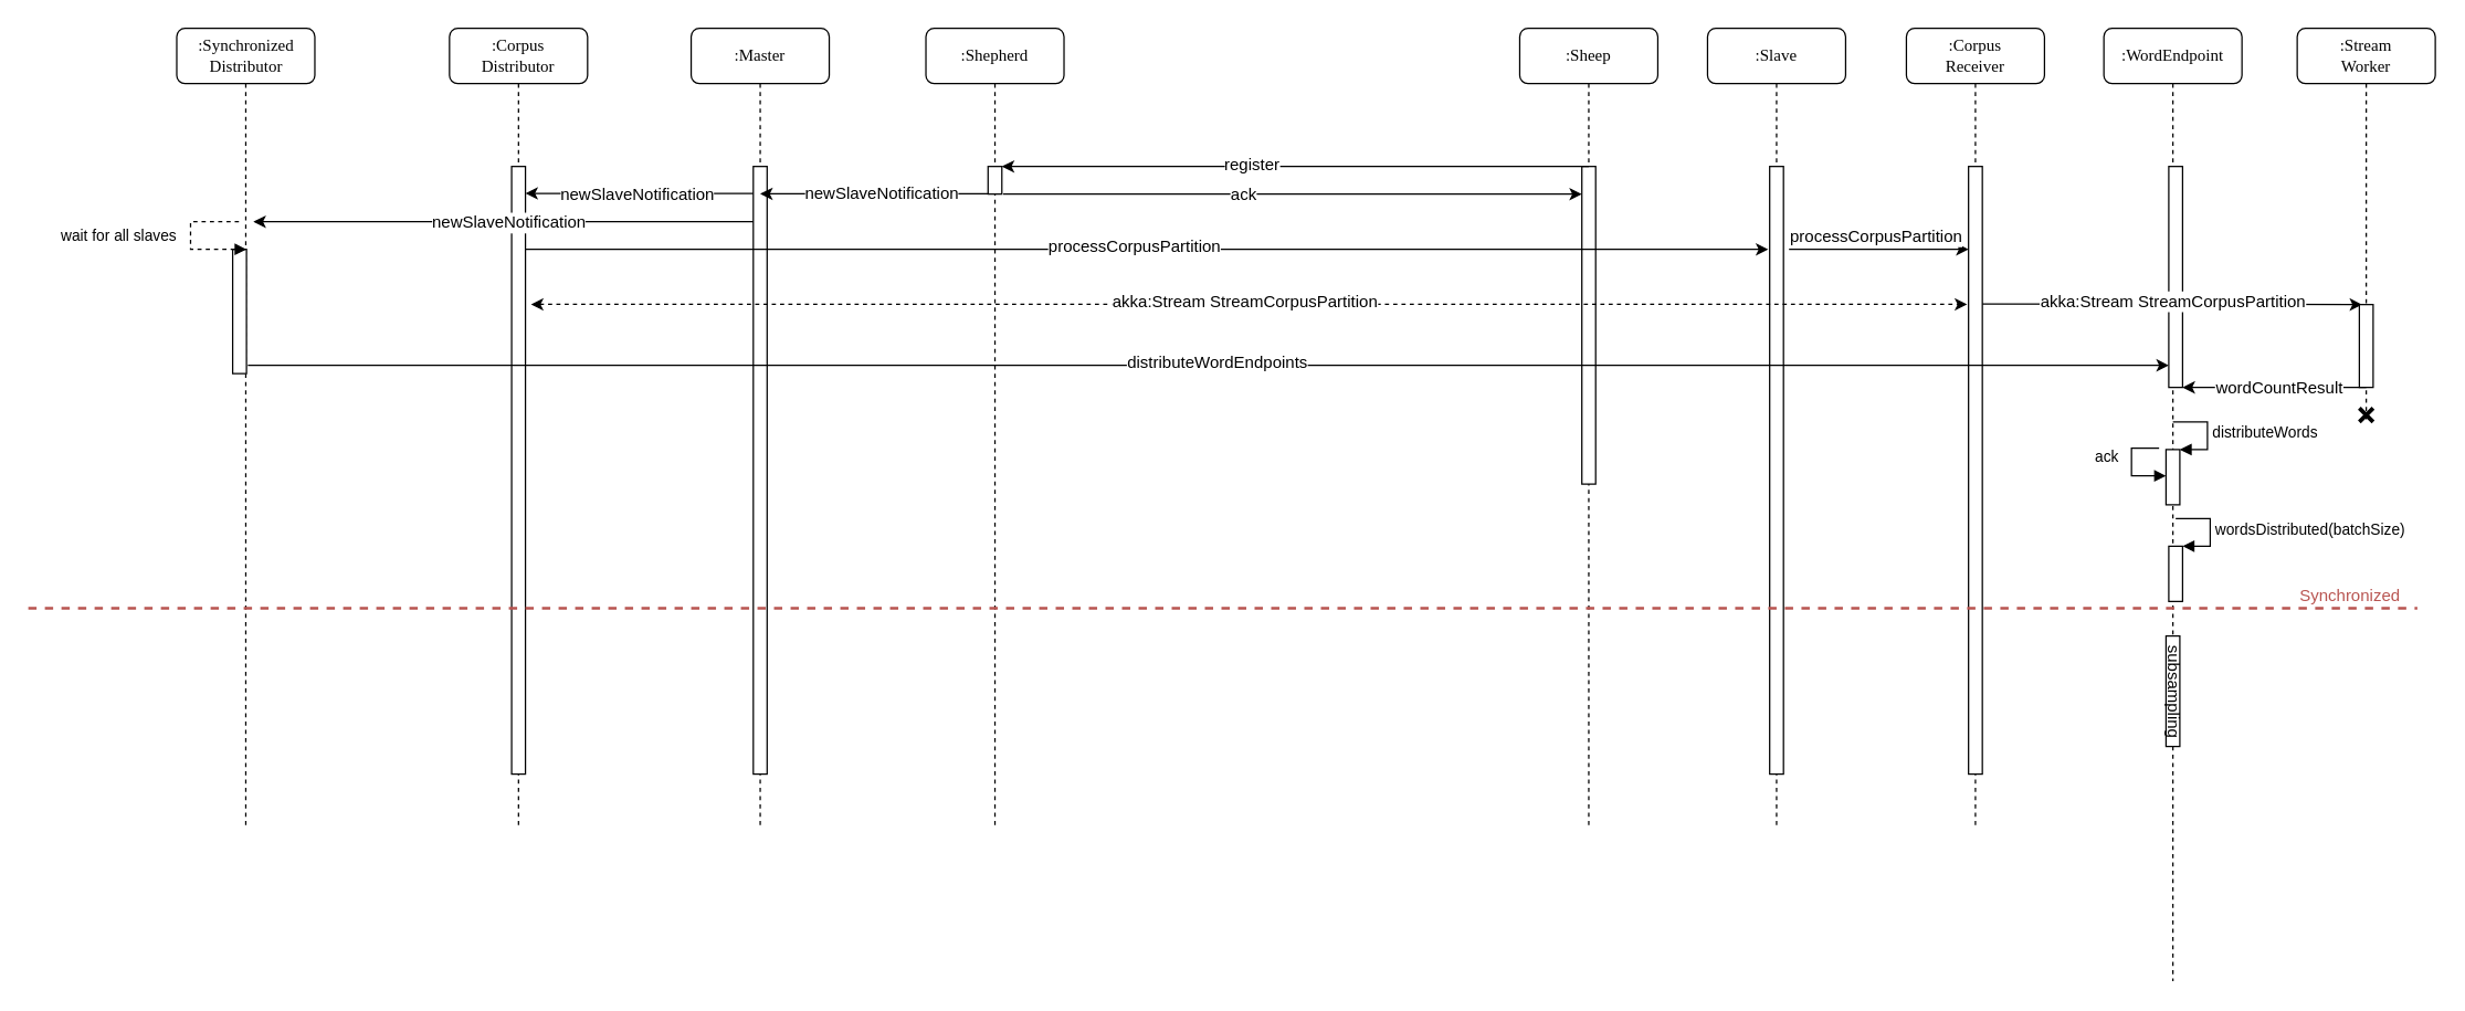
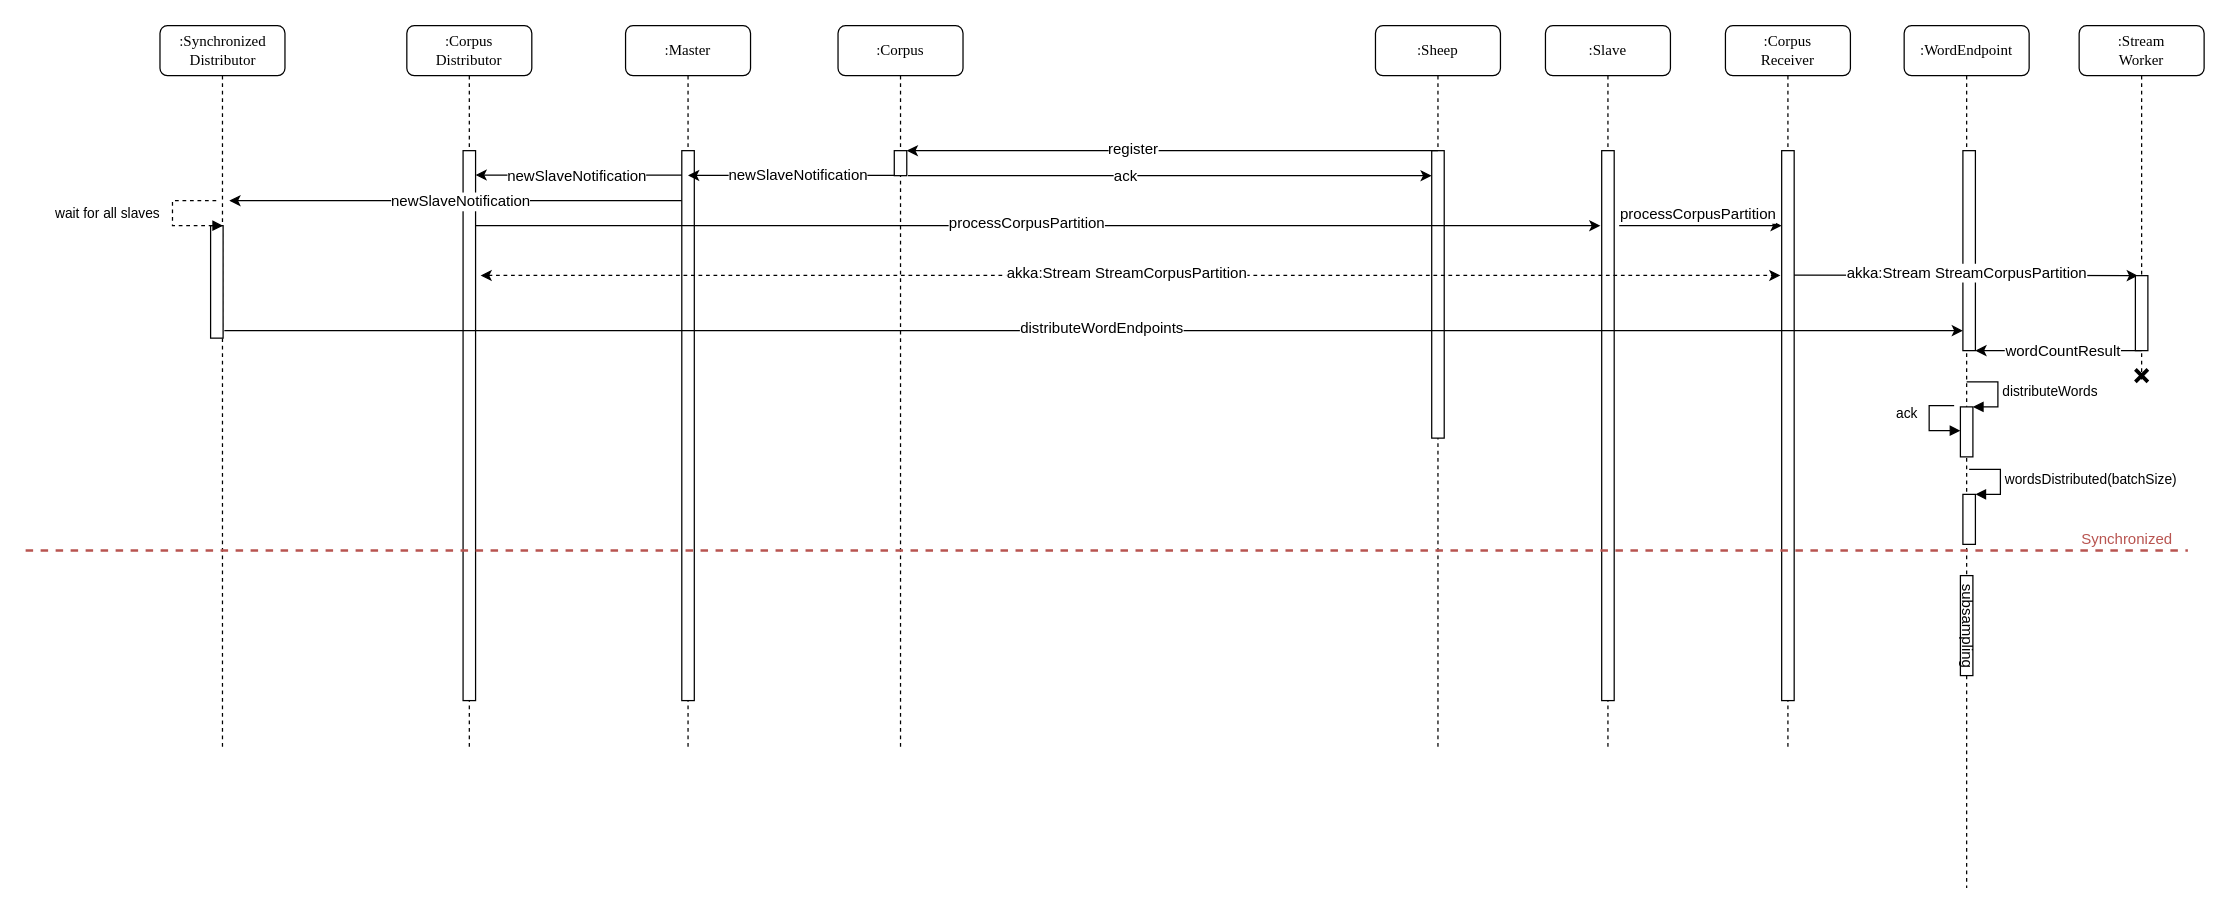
  <mxCell id="0" />
  <mxCell id="1" parent="0" />
  <mxCell id="2" value=":Sheep" style="shape=umlLifeline;perimeter=lifelinePerimeter;whiteSpace=wrap;html=1;container=1;collapsible=0;recursiveResize=0;outlineConnect=0;rounded=1;shadow=0;comic=0;labelBackgroundColor=none;strokeColor=#000000;strokeWidth=1;fillColor=#FFFFFF;fontFamily=Verdana;fontSize=12;fontColor=#000000;align=center;" parent="1" vertex="1"><mxGeometry x="1100" y="20" width="100" height="580" as="geometry" /></mxCell>
  <mxCell id="3" value="" style="html=1;points=[];perimeter=orthogonalPerimeter;rounded=0;shadow=0;comic=0;labelBackgroundColor=none;strokeColor=#000000;strokeWidth=1;fillColor=#FFFFFF;fontFamily=Verdana;fontSize=12;fontColor=#000000;align=center;" parent="2" vertex="1"><mxGeometry x="45" y="100" width="10" height="230" as="geometry" /></mxCell>
- <mxCell id="4" value=":Shepherd" style="shape=umlLifeline;perimeter=lifelinePerimeter;whiteSpace=wrap;html=1;container=1;collapsible=0;recursiveResize=0;outlineConnect=0;rounded=1;shadow=0;comic=0;labelBackgroundColor=none;strokeColor=#000000;strokeWidth=1;fillColor=#FFFFFF;fontFamily=Verdana;fontSize=12;fontColor=#000000;align=center;" parent="1" vertex="1"><mxGeometry x="670" y="20" width="100" height="580" as="geometry" /></mxCell>
+ <mxCell id="4" value=":Corpus" style="shape=umlLifeline;perimeter=lifelinePerimeter;whiteSpace=wrap;html=1;container=1;collapsible=0;recursiveResize=0;outlineConnect=0;rounded=1;shadow=0;comic=0;labelBackgroundColor=none;strokeColor=#000000;strokeWidth=1;fillColor=#FFFFFF;fontFamily=Verdana;fontSize=12;fontColor=#000000;align=center;" parent="1" vertex="1"><mxGeometry x="670" y="20" width="100" height="580" as="geometry" /></mxCell>
  <mxCell id="5" value="" style="html=1;points=[];perimeter=orthogonalPerimeter;rounded=0;shadow=0;comic=0;labelBackgroundColor=none;strokeColor=#000000;strokeWidth=1;fillColor=#FFFFFF;fontFamily=Verdana;fontSize=12;fontColor=#000000;align=center;" parent="4" vertex="1"><mxGeometry x="45" y="100" width="10" height="20" as="geometry" /></mxCell>
  <mxCell id="6" value=":Master" style="shape=umlLifeline;perimeter=lifelinePerimeter;whiteSpace=wrap;html=1;container=1;collapsible=0;recursiveResize=0;outlineConnect=0;rounded=1;shadow=0;comic=0;labelBackgroundColor=none;strokeColor=#000000;strokeWidth=1;fillColor=#FFFFFF;fontFamily=Verdana;fontSize=12;fontColor=#000000;align=center;" vertex="1" parent="1"><mxGeometry x="500" y="20" width="100" height="580" as="geometry" /></mxCell>
  <mxCell id="7" value="" style="html=1;points=[];perimeter=orthogonalPerimeter;rounded=0;shadow=0;comic=0;labelBackgroundColor=none;strokeColor=#000000;strokeWidth=1;fillColor=#FFFFFF;fontFamily=Verdana;fontSize=12;fontColor=#000000;align=center;" vertex="1" parent="6"><mxGeometry x="45" y="100" width="10" height="440" as="geometry" /></mxCell>
  <mxCell id="8" value="" style="endArrow=classic;html=1;exitX=0.5;exitY=0;exitDx=0;exitDy=0;exitPerimeter=0;" edge="1" parent="1" source="3" target="5"><mxGeometry width="50" height="50" relative="1" as="geometry"><mxPoint x="930" y="170" as="sourcePoint" /><mxPoint x="980" y="120" as="targetPoint" /></mxGeometry></mxCell>
  <mxCell id="9" value="register" style="text;html=1;resizable=0;points=[];align=center;verticalAlign=middle;labelBackgroundColor=#ffffff;" vertex="1" connectable="0" parent="8"><mxGeometry x="0.153" y="-2" relative="1" as="geometry"><mxPoint as="offset" /></mxGeometry></mxCell>
  <mxCell id="10" value="" style="endArrow=classic;html=1;entryX=0.5;entryY=0.045;entryDx=0;entryDy=0;entryPerimeter=0;" edge="1" parent="1" source="5" target="7"><mxGeometry width="50" height="50" relative="1" as="geometry"><mxPoint x="610" y="190" as="sourcePoint" /><mxPoint x="660" y="140" as="targetPoint" /></mxGeometry></mxCell>
  <mxCell id="11" value="newSlaveNotification" style="text;html=1;resizable=0;points=[];align=center;verticalAlign=middle;labelBackgroundColor=#ffffff;" vertex="1" connectable="0" parent="10"><mxGeometry x="-0.054" relative="1" as="geometry"><mxPoint as="offset" /></mxGeometry></mxCell>
  <mxCell id="12" value="" style="endArrow=classic;html=1;entryX=0;entryY=0.087;entryDx=0;entryDy=0;entryPerimeter=0;" edge="1" parent="1" target="3"><mxGeometry width="50" height="50" relative="1" as="geometry"><mxPoint x="726" y="140" as="sourcePoint" /><mxPoint x="1140" y="141" as="targetPoint" /></mxGeometry></mxCell>
  <mxCell id="13" value="ack" style="text;html=1;resizable=0;points=[];align=center;verticalAlign=middle;labelBackgroundColor=#ffffff;" vertex="1" connectable="0" parent="12"><mxGeometry x="-0.17" relative="1" as="geometry"><mxPoint as="offset" /></mxGeometry></mxCell>
  <mxCell id="14" value=":Corpus&lt;br&gt;Distributor" style="shape=umlLifeline;perimeter=lifelinePerimeter;whiteSpace=wrap;html=1;container=1;collapsible=0;recursiveResize=0;outlineConnect=0;rounded=1;shadow=0;comic=0;labelBackgroundColor=none;strokeColor=#000000;strokeWidth=1;fillColor=#FFFFFF;fontFamily=Verdana;fontSize=12;fontColor=#000000;align=center;" vertex="1" parent="1"><mxGeometry x="325" y="20" width="100" height="580" as="geometry" /></mxCell>
  <mxCell id="15" value="" style="html=1;points=[];perimeter=orthogonalPerimeter;rounded=0;shadow=0;comic=0;labelBackgroundColor=none;strokeColor=#000000;strokeWidth=1;fillColor=#FFFFFF;fontFamily=Verdana;fontSize=12;fontColor=#000000;align=center;" vertex="1" parent="14"><mxGeometry x="45" y="100" width="10" height="440" as="geometry" /></mxCell>
  <mxCell id="16" value="" style="endArrow=classic;html=1;entryX=0.5;entryY=0.045;entryDx=0;entryDy=0;entryPerimeter=0;" edge="1" parent="1"><mxGeometry width="50" height="50" relative="1" as="geometry"><mxPoint x="545" y="139.5" as="sourcePoint" /><mxPoint x="380" y="139.5" as="targetPoint" /></mxGeometry></mxCell>
  <mxCell id="17" value="newSlaveNotification" style="text;html=1;resizable=0;points=[];align=center;verticalAlign=middle;labelBackgroundColor=#ffffff;" vertex="1" connectable="0" parent="16"><mxGeometry x="-0.054" relative="1" as="geometry"><mxPoint x="-7" y="0.5" as="offset" /></mxGeometry></mxCell>
  <mxCell id="18" value="" style="endArrow=classic;html=1;exitX=1;exitY=0.1;exitDx=0;exitDy=0;exitPerimeter=0;" edge="1" parent="1"><mxGeometry width="50" height="50" relative="1" as="geometry"><mxPoint x="380" y="180" as="sourcePoint" /><mxPoint x="1280" y="180" as="targetPoint" /></mxGeometry></mxCell>
  <mxCell id="19" value="processCorpusPartition" style="text;html=1;resizable=0;points=[];align=center;verticalAlign=middle;labelBackgroundColor=#ffffff;" vertex="1" connectable="0" parent="18"><mxGeometry x="-0.022" y="3" relative="1" as="geometry"><mxPoint as="offset" /></mxGeometry></mxCell>
  <mxCell id="20" value=":Slave" style="shape=umlLifeline;perimeter=lifelinePerimeter;whiteSpace=wrap;html=1;container=1;collapsible=0;recursiveResize=0;outlineConnect=0;rounded=1;shadow=0;comic=0;labelBackgroundColor=none;strokeColor=#000000;strokeWidth=1;fillColor=#FFFFFF;fontFamily=Verdana;fontSize=12;fontColor=#000000;align=center;" vertex="1" parent="1"><mxGeometry x="1236" y="20" width="100" height="580" as="geometry" /></mxCell>
  <mxCell id="21" value="" style="html=1;points=[];perimeter=orthogonalPerimeter;rounded=0;shadow=0;comic=0;labelBackgroundColor=none;strokeColor=#000000;strokeWidth=1;fillColor=#FFFFFF;fontFamily=Verdana;fontSize=12;fontColor=#000000;align=center;" vertex="1" parent="20"><mxGeometry x="45" y="100" width="10" height="440" as="geometry" /></mxCell>
  <mxCell id="22" value=":Corpus&lt;br&gt;Receiver" style="shape=umlLifeline;perimeter=lifelinePerimeter;whiteSpace=wrap;html=1;container=1;collapsible=0;recursiveResize=0;outlineConnect=0;rounded=1;shadow=0;comic=0;labelBackgroundColor=none;strokeColor=#000000;strokeWidth=1;fillColor=#FFFFFF;fontFamily=Verdana;fontSize=12;fontColor=#000000;align=center;" vertex="1" parent="1"><mxGeometry x="1380" y="20" width="100" height="580" as="geometry" /></mxCell>
  <mxCell id="23" value="" style="html=1;points=[];perimeter=orthogonalPerimeter;rounded=0;shadow=0;comic=0;labelBackgroundColor=none;strokeColor=#000000;strokeWidth=1;fillColor=#FFFFFF;fontFamily=Verdana;fontSize=12;fontColor=#000000;align=center;" vertex="1" parent="22"><mxGeometry x="45" y="100" width="10" height="440" as="geometry" /></mxCell>
  <mxCell id="24" value="" style="endArrow=classic;html=1;" edge="1" parent="1"><mxGeometry width="50" height="50" relative="1" as="geometry"><mxPoint x="1295" y="180" as="sourcePoint" /><mxPoint x="1425" y="180" as="targetPoint" /></mxGeometry></mxCell>
  <mxCell id="25" value="processCorpusPartition" style="text;html=1;resizable=0;points=[];align=center;verticalAlign=middle;labelBackgroundColor=#ffffff;" vertex="1" connectable="0" parent="24"><mxGeometry x="-0.022" y="3" relative="1" as="geometry"><mxPoint x="-2" y="-7" as="offset" /></mxGeometry></mxCell>
  <mxCell id="26" value="" style="endArrow=classic;startArrow=classic;html=1;dashed=1;exitX=1.4;exitY=0.227;exitDx=0;exitDy=0;exitPerimeter=0;entryX=-0.1;entryY=0.227;entryDx=0;entryDy=0;entryPerimeter=0;" edge="1" parent="1" source="15" target="23"><mxGeometry width="50" height="50" relative="1" as="geometry"><mxPoint x="960" y="270" as="sourcePoint" /><mxPoint x="1010" y="220" as="targetPoint" /></mxGeometry></mxCell>
  <mxCell id="27" value="akka:Stream StreamCorpusPartition" style="text;html=1;resizable=0;points=[];align=center;verticalAlign=middle;labelBackgroundColor=#ffffff;" vertex="1" connectable="0" parent="26"><mxGeometry x="-0.011" relative="1" as="geometry"><mxPoint x="2" y="-2" as="offset" /></mxGeometry></mxCell>
  <mxCell id="28" value=":Synchronized&lt;br&gt;Distributor&lt;br&gt;" style="shape=umlLifeline;perimeter=lifelinePerimeter;whiteSpace=wrap;html=1;container=1;collapsible=0;recursiveResize=0;outlineConnect=0;rounded=1;shadow=0;comic=0;labelBackgroundColor=none;strokeColor=#000000;strokeWidth=1;fillColor=#FFFFFF;fontFamily=Verdana;fontSize=12;fontColor=#000000;align=center;" vertex="1" parent="1"><mxGeometry x="127.5" y="20" width="100" height="580" as="geometry" /></mxCell>
  <mxCell id="29" value="" style="endArrow=classic;html=1;entryX=1.05;entryY=0.091;entryDx=0;entryDy=0;entryPerimeter=0;" edge="1" parent="1"><mxGeometry width="50" height="50" relative="1" as="geometry"><mxPoint x="545" y="160" as="sourcePoint" /><mxPoint x="183" y="160" as="targetPoint" /></mxGeometry></mxCell>
  <mxCell id="30" value="newSlaveNotification" style="text;html=1;resizable=0;points=[];align=center;verticalAlign=middle;labelBackgroundColor=#ffffff;" vertex="1" connectable="0" parent="29"><mxGeometry x="-0.054" relative="1" as="geometry"><mxPoint x="-7" y="0.5" as="offset" /></mxGeometry></mxCell>
  <mxCell id="31" value="" style="html=1;points=[];perimeter=orthogonalPerimeter;" vertex="1" parent="1"><mxGeometry x="168" y="180" width="10" height="90" as="geometry" /></mxCell>
  <mxCell id="32" value="wait for all slaves" style="edgeStyle=orthogonalEdgeStyle;html=1;align=left;spacingLeft=2;endArrow=block;rounded=0;entryX=1;entryY=0;dashed=1;" edge="1" target="31" parent="1"><mxGeometry x="0.158" y="99" relative="1" as="geometry"><mxPoint x="172.5" y="160" as="sourcePoint" /><Array as="points"><mxPoint x="137.5" y="160" /><mxPoint x="137.5" y="180" /></Array><mxPoint x="-98" y="89" as="offset" /></mxGeometry></mxCell>
  <mxCell id="33" value="" style="endArrow=classic;html=1;exitX=1;exitY=0.933;exitDx=0;exitDy=0;exitPerimeter=0;" edge="1" parent="1" target="36"><mxGeometry width="50" height="50" relative="1" as="geometry"><mxPoint x="179" y="264" as="sourcePoint" /><mxPoint x="1561" y="264" as="targetPoint" /></mxGeometry></mxCell>
  <mxCell id="34" value="distributeWordEndpoints" style="text;html=1;resizable=0;points=[];align=center;verticalAlign=middle;labelBackgroundColor=#ffffff;" vertex="1" connectable="0" parent="33"><mxGeometry x="0.01" y="-2" relative="1" as="geometry"><mxPoint y="-5" as="offset" /></mxGeometry></mxCell>
  <mxCell id="35" value=":WordEndpoint&lt;br&gt;" style="shape=umlLifeline;perimeter=lifelinePerimeter;whiteSpace=wrap;html=1;container=1;collapsible=0;recursiveResize=0;outlineConnect=0;rounded=1;shadow=0;comic=0;labelBackgroundColor=none;strokeColor=#000000;strokeWidth=1;fillColor=#FFFFFF;fontFamily=Verdana;fontSize=12;fontColor=#000000;align=center;" vertex="1" parent="1"><mxGeometry x="1523" y="20" width="100" height="690" as="geometry" /></mxCell>
  <mxCell id="36" value="" style="html=1;points=[];perimeter=orthogonalPerimeter;rounded=0;shadow=0;comic=0;labelBackgroundColor=none;strokeColor=#000000;strokeWidth=1;fillColor=#FFFFFF;fontFamily=Verdana;fontSize=12;fontColor=#000000;align=center;" vertex="1" parent="35"><mxGeometry x="47" y="100" width="10" height="160" as="geometry" /></mxCell>
  <mxCell id="37" value="" style="html=1;points=[];perimeter=orthogonalPerimeter;" vertex="1" parent="35"><mxGeometry x="45" y="305" width="10" height="40" as="geometry" /></mxCell>
  <mxCell id="38" value="distributeWords" style="edgeStyle=orthogonalEdgeStyle;html=1;align=left;spacingLeft=2;endArrow=block;rounded=0;entryX=1;entryY=0;" edge="1" target="37" parent="35"><mxGeometry relative="1" as="geometry"><mxPoint x="50" y="285" as="sourcePoint" /><Array as="points"><mxPoint x="75" y="285" /></Array></mxGeometry></mxCell>
  <mxCell id="39" value="" style="html=1;points=[];perimeter=orthogonalPerimeter;" vertex="1" parent="35"><mxGeometry x="47" y="375" width="10" height="40" as="geometry" /></mxCell>
  <mxCell id="40" value="wordsDistributed(batchSize)" style="edgeStyle=orthogonalEdgeStyle;html=1;align=left;spacingLeft=2;endArrow=block;rounded=0;entryX=1;entryY=0;" edge="1" target="39" parent="35"><mxGeometry relative="1" as="geometry"><mxPoint x="52" y="355" as="sourcePoint" /><Array as="points"><mxPoint x="77" y="355" /></Array></mxGeometry></mxCell>
  <mxCell id="41" value="" style="html=1;points=[];perimeter=orthogonalPerimeter;fontColor=#B85450;" vertex="1" parent="35"><mxGeometry x="45" y="440" width="10" height="80" as="geometry" /></mxCell>
  <mxCell id="42" value="&lt;font color=&quot;#000000&quot;&gt;subsampling&lt;/font&gt;" style="text;html=1;resizable=0;points=[];autosize=1;align=left;verticalAlign=top;spacingTop=-4;fontColor=#B85450;rotation=90;" vertex="1" parent="35"><mxGeometry x="11" y="475" width="80" height="20" as="geometry" /></mxCell>
  <mxCell id="43" value="" style="endArrow=classic;startArrow=none;html=1;exitX=1.4;exitY=0.227;exitDx=0;exitDy=0;exitPerimeter=0;entryX=0.2;entryY=0;entryDx=0;entryDy=0;entryPerimeter=0;startFill=0;" edge="1" parent="1" target="46"><mxGeometry width="50" height="50" relative="1" as="geometry"><mxPoint x="1435" y="219.5" as="sourcePoint" /><mxPoint x="2475" y="219.5" as="targetPoint" /></mxGeometry></mxCell>
  <mxCell id="44" value="akka:Stream StreamCorpusPartition" style="text;html=1;resizable=0;points=[];align=center;verticalAlign=middle;labelBackgroundColor=#ffffff;" vertex="1" connectable="0" parent="43"><mxGeometry x="-0.011" relative="1" as="geometry"><mxPoint x="2" y="-2" as="offset" /></mxGeometry></mxCell>
  <mxCell id="45" value=":Stream&lt;br&gt;Worker&lt;br&gt;" style="shape=umlLifeline;perimeter=lifelinePerimeter;whiteSpace=wrap;html=1;container=1;collapsible=0;recursiveResize=0;outlineConnect=0;rounded=1;shadow=0;comic=0;labelBackgroundColor=none;strokeColor=#000000;strokeWidth=1;fillColor=#FFFFFF;fontFamily=Verdana;fontSize=12;fontColor=#000000;align=center;" vertex="1" parent="1"><mxGeometry x="1663" y="20" width="100" height="285" as="geometry" /></mxCell>
  <mxCell id="46" value="" style="html=1;points=[];perimeter=orthogonalPerimeter;rounded=0;shadow=0;comic=0;labelBackgroundColor=none;strokeColor=#000000;strokeWidth=1;fillColor=#FFFFFF;fontFamily=Verdana;fontSize=12;fontColor=#000000;align=center;" vertex="1" parent="45"><mxGeometry x="45" y="200" width="10" height="60" as="geometry" /></mxCell>
  <mxCell id="47" value="" style="shape=umlDestroy;whiteSpace=wrap;html=1;strokeWidth=3;" vertex="1" parent="45"><mxGeometry x="45" y="275" width="10" height="10" as="geometry" /></mxCell>
  <mxCell id="48" value="" style="endArrow=classic;html=1;entryX=1;entryY=0.318;entryDx=0;entryDy=0;entryPerimeter=0;" edge="1" parent="1"><mxGeometry width="50" height="50" relative="1" as="geometry"><mxPoint x="1713" y="280" as="sourcePoint" /><mxPoint x="1580" y="280" as="targetPoint" /></mxGeometry></mxCell>
  <mxCell id="49" value="wordCountResult" style="text;html=1;resizable=0;points=[];align=center;verticalAlign=middle;labelBackgroundColor=#ffffff;" vertex="1" connectable="0" parent="48"><mxGeometry x="0.143" relative="1" as="geometry"><mxPoint x="12" as="offset" /></mxGeometry></mxCell>
  <mxCell id="50" value="ack" style="edgeStyle=orthogonalEdgeStyle;html=1;align=left;spacingLeft=2;endArrow=block;rounded=0;entryX=1;entryY=0;" edge="1" parent="1"><mxGeometry x="-0.385" y="31" relative="1" as="geometry"><mxPoint x="1563" y="324" as="sourcePoint" /><Array as="points"><mxPoint x="1543" y="324" /><mxPoint x="1543" y="344" /></Array><mxPoint x="1568" y="344" as="targetPoint" /><mxPoint x="-61" y="6" as="offset" /></mxGeometry></mxCell>
  <mxCell id="51" value="" style="endArrow=none;dashed=1;html=1;fillColor=#f8cecc;strokeColor=#B85450;strokeWidth=2;" edge="1" parent="1"><mxGeometry width="50" height="50" relative="1" as="geometry"><mxPoint x="20" y="440" as="sourcePoint" /><mxPoint x="1750" y="440" as="targetPoint" /></mxGeometry></mxCell>
  <mxCell id="52" value="Synchronized" style="text;html=1;resizable=0;points=[];align=center;verticalAlign=middle;labelBackgroundColor=#ffffff;fontColor=#B85450;" vertex="1" connectable="0" parent="51"><mxGeometry x="0.951" relative="1" as="geometry"><mxPoint x="-8" y="-10" as="offset" /></mxGeometry></mxCell>
